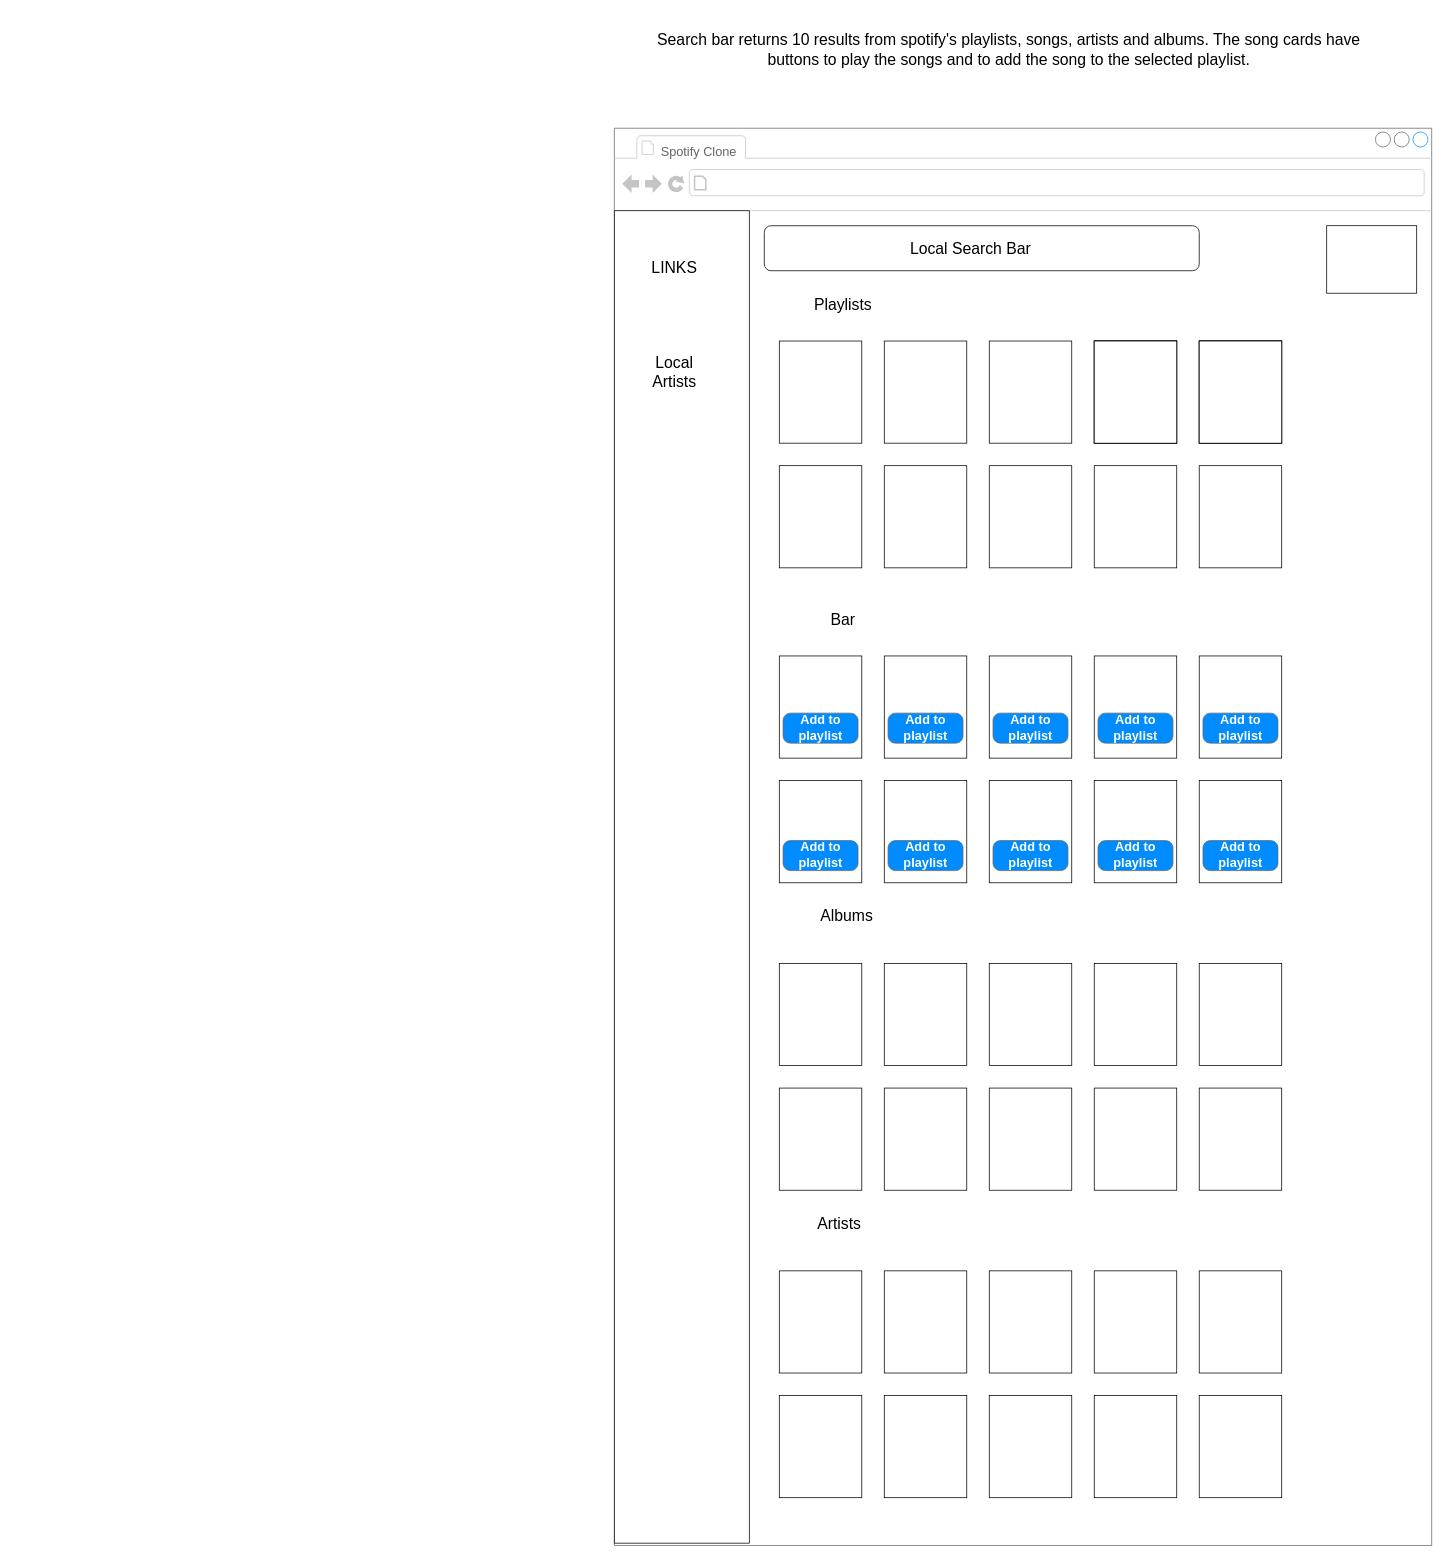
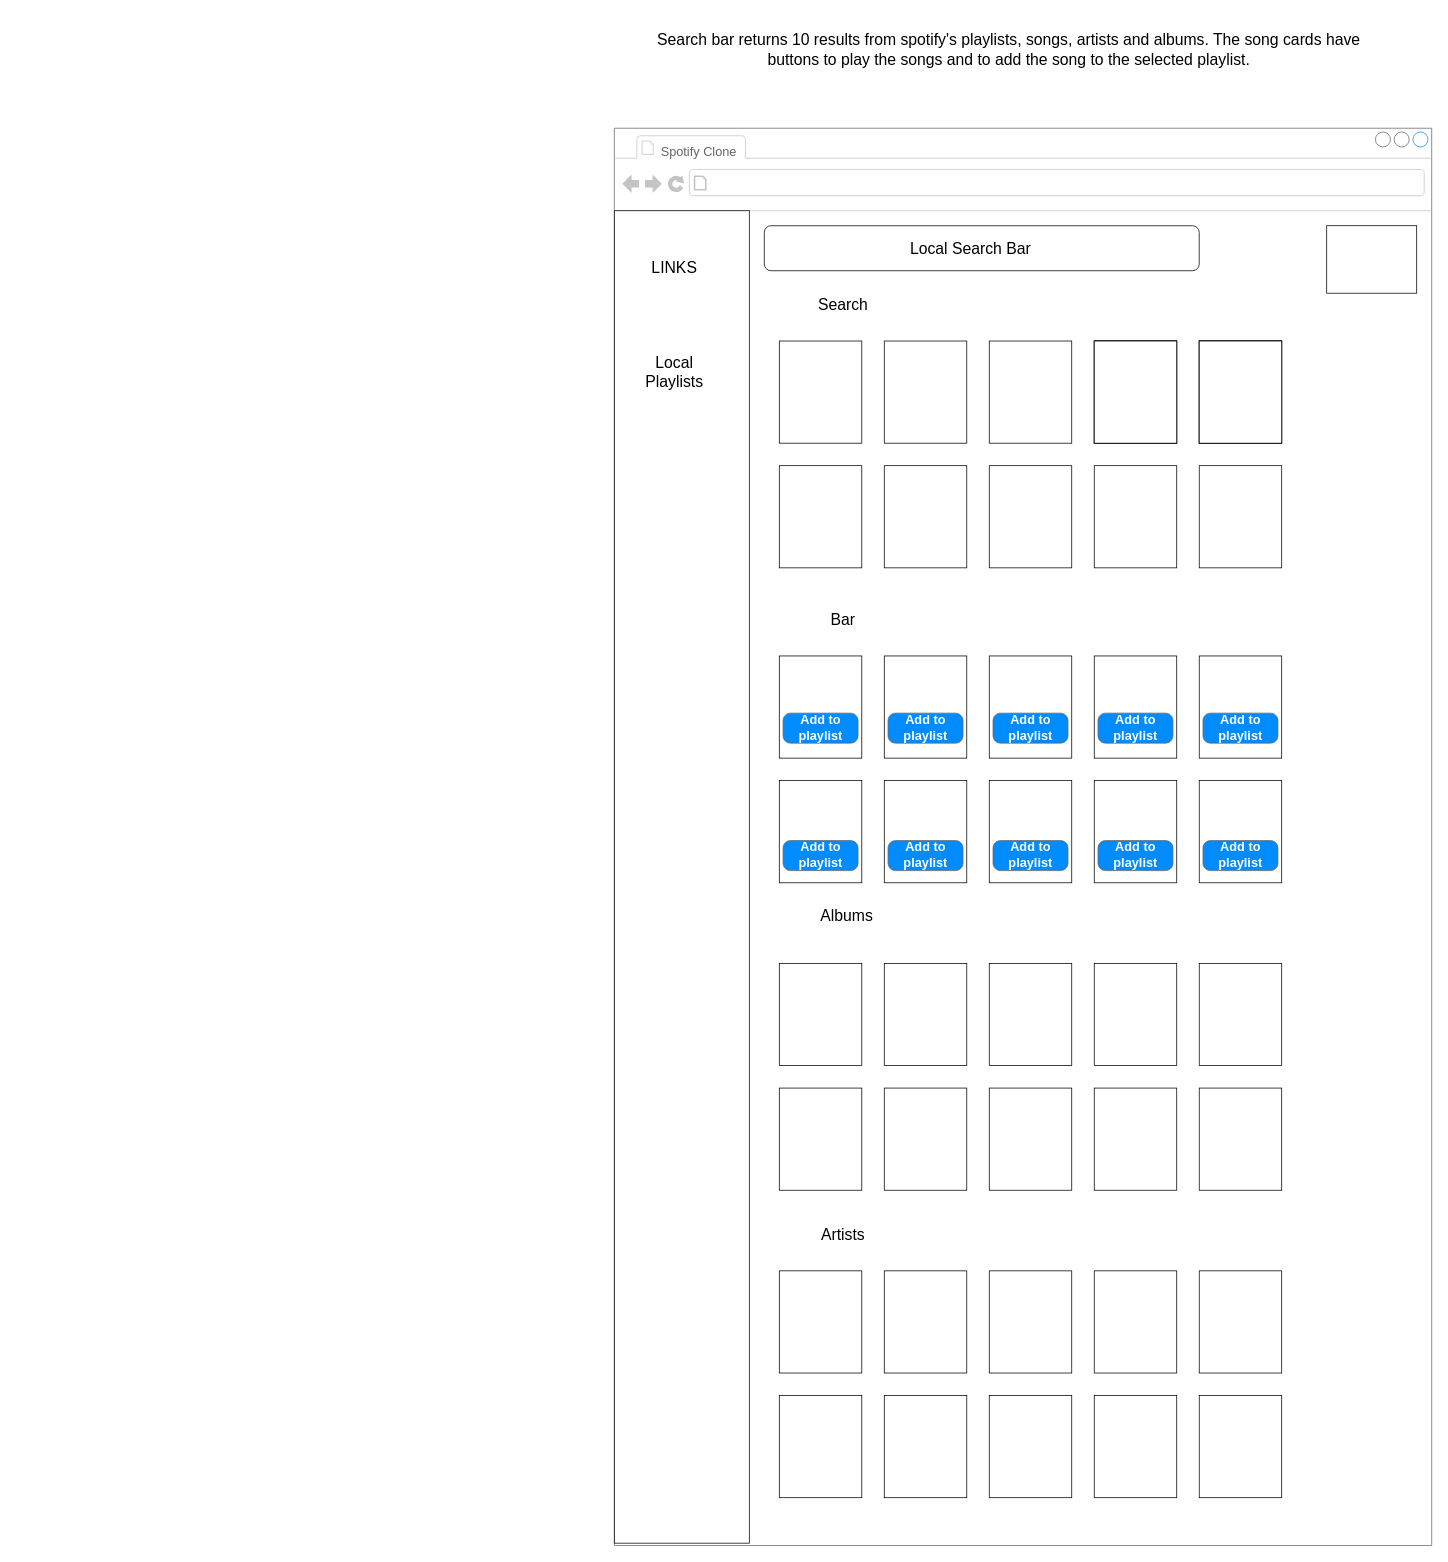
  <mxCell id="0" />
  <mxCell id="1" parent="0" />
  <mxCell id="2" value="" style="strokeWidth=1;shadow=0;dashed=0;align=center;html=1;shape=mxgraph.mockup.containers.browserWindow;rSize=0;strokeColor=#666666;strokeColor2=#008cff;strokeColor3=#c4c4c4;mainText=,;recursiveResize=0;" parent="1" vertex="1"><mxGeometry x="818.75" y="170" width="1090" height="1890" as="geometry" /></mxCell>
  <mxCell id="3" value="Spotify Clone" style="strokeWidth=1;shadow=0;dashed=0;align=center;html=1;shape=mxgraph.mockup.containers.anchor;fontSize=17;fontColor=#666666;align=left;" parent="2" vertex="1"><mxGeometry x="60" y="12" width="175" height="40" as="geometry" /></mxCell>
  <mxCell id="4" value="" style="rounded=0;whiteSpace=wrap;html=1;rotation=90;" parent="2" vertex="1"><mxGeometry x="-798.43" y="908.44" width="1776.87" height="180" as="geometry" /></mxCell>
  <mxCell id="5" value="&lt;font style=&quot;font-size: 21px;&quot;&gt;LINKS&lt;/font&gt;" style="text;html=1;strokeColor=none;fillColor=none;align=center;verticalAlign=middle;whiteSpace=wrap;rounded=0;" parent="2" vertex="1"><mxGeometry x="20" y="130" width="120" height="110" as="geometry" /></mxCell>
- <mxCell id="6" value="&lt;font style=&quot;font-size: 21px;&quot;&gt;Local&lt;br&gt;Artists&lt;br&gt;&lt;/font&gt;" style="text;html=1;strokeColor=none;fillColor=none;align=center;verticalAlign=middle;whiteSpace=wrap;rounded=0;" parent="2" vertex="1"><mxGeometry x="20" y="270" width="120" height="110" as="geometry" /></mxCell>
+ <mxCell id="6" value="&lt;font style=&quot;font-size: 21px;&quot;&gt;Local&lt;br&gt;Playlists&lt;br&gt;&lt;/font&gt;" style="text;html=1;strokeColor=none;fillColor=none;align=center;verticalAlign=middle;whiteSpace=wrap;rounded=0;" parent="2" vertex="1"><mxGeometry x="20" y="270" width="120" height="110" as="geometry" /></mxCell>
  <mxCell id="7" value="" style="rounded=1;whiteSpace=wrap;html=1;fontSize=21;" parent="2" vertex="1"><mxGeometry x="200" y="130" width="580" height="60" as="geometry" /></mxCell>
  <mxCell id="8" value="Local Search Bar" style="text;html=1;strokeColor=none;fillColor=none;align=center;verticalAlign=middle;whiteSpace=wrap;rounded=0;fontSize=21;" parent="2" vertex="1"><mxGeometry x="210" y="145" width="530" height="30" as="geometry" /></mxCell>
  <mxCell id="9" value="" style="rounded=0;whiteSpace=wrap;html=1;fontSize=21;" parent="2" vertex="1"><mxGeometry x="950" y="130" width="120" height="90" as="geometry" /></mxCell>
  <mxCell id="10" value="" style="rounded=0;whiteSpace=wrap;html=1;" parent="2" vertex="1"><mxGeometry x="220" y="283.75" width="110" height="136.25" as="geometry" /></mxCell>
- <mxCell id="11" value="Playlists" style="text;html=1;strokeColor=none;fillColor=none;align=center;verticalAlign=middle;whiteSpace=wrap;rounded=0;fontSize=21;" parent="2" vertex="1"><mxGeometry x="40" y="220" width="530" height="30" as="geometry" /></mxCell>
+ <mxCell id="11" value="Search" style="text;html=1;strokeColor=none;fillColor=none;align=center;verticalAlign=middle;whiteSpace=wrap;rounded=0;fontSize=21;" parent="2" vertex="1"><mxGeometry x="40" y="220" width="530" height="30" as="geometry" /></mxCell>
  <mxCell id="12" value="" style="rounded=0;whiteSpace=wrap;html=1;" parent="2" vertex="1"><mxGeometry x="360" y="283.75" width="110" height="136.25" as="geometry" /></mxCell>
  <mxCell id="13" value="" style="rounded=0;whiteSpace=wrap;html=1;" parent="2" vertex="1"><mxGeometry x="500" y="283.75" width="110" height="136.25" as="geometry" /></mxCell>
  <mxCell id="14" value="" style="rounded=0;whiteSpace=wrap;html=1;" parent="2" vertex="1"><mxGeometry x="640" y="283.75" width="110" height="136.25" as="geometry" /></mxCell>
  <mxCell id="15" value="" style="rounded=0;whiteSpace=wrap;html=1;" parent="2" vertex="1"><mxGeometry x="780" y="283.75" width="110" height="136.25" as="geometry" /></mxCell>
  <mxCell id="16" value="" style="rounded=0;whiteSpace=wrap;html=1;" parent="2" vertex="1"><mxGeometry x="780" y="283.75" width="110" height="136.25" as="geometry" /></mxCell>
  <mxCell id="17" value="" style="rounded=0;whiteSpace=wrap;html=1;" parent="2" vertex="1"><mxGeometry x="640" y="283.75" width="110" height="136.25" as="geometry" /></mxCell>
  <mxCell id="18" value="" style="rounded=0;whiteSpace=wrap;html=1;" parent="2" vertex="1"><mxGeometry x="780" y="283.75" width="110" height="136.25" as="geometry" /></mxCell>
  <mxCell id="19" value="" style="rounded=0;whiteSpace=wrap;html=1;" parent="2" vertex="1"><mxGeometry x="640" y="283.75" width="110" height="136.25" as="geometry" /></mxCell>
  <mxCell id="20" value="" style="rounded=0;whiteSpace=wrap;html=1;" parent="2" vertex="1"><mxGeometry x="780" y="283.75" width="110" height="136.25" as="geometry" /></mxCell>
  <mxCell id="21" value="" style="rounded=0;whiteSpace=wrap;html=1;" parent="2" vertex="1"><mxGeometry x="640" y="283.75" width="110" height="136.25" as="geometry" /></mxCell>
  <mxCell id="22" value="" style="rounded=0;whiteSpace=wrap;html=1;" parent="2" vertex="1"><mxGeometry x="220" y="450" width="110" height="136.25" as="geometry" /></mxCell>
  <mxCell id="23" value="" style="rounded=0;whiteSpace=wrap;html=1;" parent="2" vertex="1"><mxGeometry x="360" y="450" width="110" height="136.25" as="geometry" /></mxCell>
  <mxCell id="24" value="" style="rounded=0;whiteSpace=wrap;html=1;" parent="2" vertex="1"><mxGeometry x="500" y="450" width="110" height="136.25" as="geometry" /></mxCell>
  <mxCell id="25" value="" style="rounded=0;whiteSpace=wrap;html=1;" parent="2" vertex="1"><mxGeometry x="780" y="450" width="110" height="136.25" as="geometry" /></mxCell>
  <mxCell id="26" value="" style="rounded=0;whiteSpace=wrap;html=1;" parent="2" vertex="1"><mxGeometry x="640" y="450" width="110" height="136.25" as="geometry" /></mxCell>
  <mxCell id="27" value="" style="rounded=0;whiteSpace=wrap;html=1;" parent="2" vertex="1"><mxGeometry x="220" y="703.75" width="110" height="136.25" as="geometry" /></mxCell>
  <mxCell id="28" value="Bar" style="text;html=1;strokeColor=none;fillColor=none;align=center;verticalAlign=middle;whiteSpace=wrap;rounded=0;fontSize=21;" parent="2" vertex="1"><mxGeometry x="40" y="640" width="530" height="30" as="geometry" /></mxCell>
  <mxCell id="29" value="" style="rounded=0;whiteSpace=wrap;html=1;" parent="2" vertex="1"><mxGeometry x="360" y="703.75" width="110" height="136.25" as="geometry" /></mxCell>
  <mxCell id="30" value="" style="rounded=0;whiteSpace=wrap;html=1;" parent="2" vertex="1"><mxGeometry x="500" y="703.75" width="110" height="136.25" as="geometry" /></mxCell>
  <mxCell id="31" value="" style="rounded=0;whiteSpace=wrap;html=1;" parent="2" vertex="1"><mxGeometry x="780" y="703.75" width="110" height="136.25" as="geometry" /></mxCell>
  <mxCell id="32" value="" style="rounded=0;whiteSpace=wrap;html=1;" parent="2" vertex="1"><mxGeometry x="640" y="703.75" width="110" height="136.25" as="geometry" /></mxCell>
  <mxCell id="33" value="" style="rounded=0;whiteSpace=wrap;html=1;" parent="2" vertex="1"><mxGeometry x="220" y="870" width="110" height="136.25" as="geometry" /></mxCell>
  <mxCell id="34" value="" style="rounded=0;whiteSpace=wrap;html=1;" parent="2" vertex="1"><mxGeometry x="360" y="870" width="110" height="136.25" as="geometry" /></mxCell>
  <mxCell id="35" value="" style="rounded=0;whiteSpace=wrap;html=1;" parent="2" vertex="1"><mxGeometry x="500" y="870" width="110" height="136.25" as="geometry" /></mxCell>
  <mxCell id="36" value="" style="rounded=0;whiteSpace=wrap;html=1;" parent="2" vertex="1"><mxGeometry x="780" y="870" width="110" height="136.25" as="geometry" /></mxCell>
  <mxCell id="37" value="" style="rounded=0;whiteSpace=wrap;html=1;" parent="2" vertex="1"><mxGeometry x="640" y="870" width="110" height="136.25" as="geometry" /></mxCell>
  <mxCell id="38" value="" style="rounded=0;whiteSpace=wrap;html=1;" parent="2" vertex="1"><mxGeometry x="220" y="1113.75" width="110" height="136.25" as="geometry" /></mxCell>
  <mxCell id="39" value="Albums" style="text;html=1;strokeColor=none;fillColor=none;align=center;verticalAlign=middle;whiteSpace=wrap;rounded=0;fontSize=21;" parent="2" vertex="1"><mxGeometry x="45" y="1035" width="530" height="30" as="geometry" /></mxCell>
  <mxCell id="40" value="" style="rounded=0;whiteSpace=wrap;html=1;" parent="2" vertex="1"><mxGeometry x="360" y="1113.75" width="110" height="136.25" as="geometry" /></mxCell>
  <mxCell id="41" value="" style="rounded=0;whiteSpace=wrap;html=1;" parent="2" vertex="1"><mxGeometry x="500" y="1113.75" width="110" height="136.25" as="geometry" /></mxCell>
  <mxCell id="42" value="" style="rounded=0;whiteSpace=wrap;html=1;" parent="2" vertex="1"><mxGeometry x="780" y="1113.75" width="110" height="136.25" as="geometry" /></mxCell>
  <mxCell id="43" value="" style="rounded=0;whiteSpace=wrap;html=1;" parent="2" vertex="1"><mxGeometry x="640" y="1113.75" width="110" height="136.25" as="geometry" /></mxCell>
  <mxCell id="44" value="" style="rounded=0;whiteSpace=wrap;html=1;" parent="2" vertex="1"><mxGeometry x="220" y="1280" width="110" height="136.25" as="geometry" /></mxCell>
  <mxCell id="45" value="" style="rounded=0;whiteSpace=wrap;html=1;" parent="2" vertex="1"><mxGeometry x="360" y="1280" width="110" height="136.25" as="geometry" /></mxCell>
  <mxCell id="46" value="" style="rounded=0;whiteSpace=wrap;html=1;" parent="2" vertex="1"><mxGeometry x="500" y="1280" width="110" height="136.25" as="geometry" /></mxCell>
  <mxCell id="47" value="" style="rounded=0;whiteSpace=wrap;html=1;" parent="2" vertex="1"><mxGeometry x="780" y="1280" width="110" height="136.25" as="geometry" /></mxCell>
  <mxCell id="48" value="" style="rounded=0;whiteSpace=wrap;html=1;" parent="2" vertex="1"><mxGeometry x="640" y="1280" width="110" height="136.25" as="geometry" /></mxCell>
  <mxCell id="49" value="" style="rounded=0;whiteSpace=wrap;html=1;" parent="2" vertex="1"><mxGeometry x="220" y="1523.75" width="110" height="136.25" as="geometry" /></mxCell>
- <mxCell id="50" value="Artists" style="text;html=1;strokeColor=none;fillColor=none;align=center;verticalAlign=middle;whiteSpace=wrap;rounded=0;fontSize=21;" parent="2" vertex="1"><mxGeometry x="35" y="1445" width="530" height="30" as="geometry" /></mxCell>
+ <mxCell id="50" value="Artists" style="text;html=1;strokeColor=none;fillColor=none;align=center;verticalAlign=middle;whiteSpace=wrap;rounded=0;fontSize=21;" parent="2" vertex="1"><mxGeometry x="40" y="1460" width="530" height="30" as="geometry" /></mxCell>
  <mxCell id="51" value="" style="rounded=0;whiteSpace=wrap;html=1;" parent="2" vertex="1"><mxGeometry x="360" y="1523.75" width="110" height="136.25" as="geometry" /></mxCell>
  <mxCell id="52" value="" style="rounded=0;whiteSpace=wrap;html=1;" parent="2" vertex="1"><mxGeometry x="500" y="1523.75" width="110" height="136.25" as="geometry" /></mxCell>
  <mxCell id="53" value="" style="rounded=0;whiteSpace=wrap;html=1;" parent="2" vertex="1"><mxGeometry x="780" y="1523.75" width="110" height="136.25" as="geometry" /></mxCell>
  <mxCell id="54" value="" style="rounded=0;whiteSpace=wrap;html=1;" parent="2" vertex="1"><mxGeometry x="640" y="1523.75" width="110" height="136.25" as="geometry" /></mxCell>
  <mxCell id="55" value="" style="rounded=0;whiteSpace=wrap;html=1;" parent="2" vertex="1"><mxGeometry x="220" y="1690" width="110" height="136.25" as="geometry" /></mxCell>
  <mxCell id="56" value="" style="rounded=0;whiteSpace=wrap;html=1;" parent="2" vertex="1"><mxGeometry x="360" y="1690" width="110" height="136.25" as="geometry" /></mxCell>
  <mxCell id="57" value="" style="rounded=0;whiteSpace=wrap;html=1;" parent="2" vertex="1"><mxGeometry x="500" y="1690" width="110" height="136.25" as="geometry" /></mxCell>
  <mxCell id="58" value="" style="rounded=0;whiteSpace=wrap;html=1;" parent="2" vertex="1"><mxGeometry x="780" y="1690" width="110" height="136.25" as="geometry" /></mxCell>
  <mxCell id="59" value="" style="rounded=0;whiteSpace=wrap;html=1;" parent="2" vertex="1"><mxGeometry x="640" y="1690" width="110" height="136.25" as="geometry" /></mxCell>
  <mxCell id="60" value="Add to playlist" style="strokeWidth=1;shadow=0;dashed=0;align=center;html=1;shape=mxgraph.mockup.buttons.button;strokeColor=#666666;fontColor=#ffffff;mainText=;buttonStyle=round;fontSize=17;fontStyle=1;fillColor=#008cff;whiteSpace=wrap;" parent="2" vertex="1"><mxGeometry x="225" y="780" width="100" height="40" as="geometry" /></mxCell>
  <mxCell id="61" value="Add to playlist" style="strokeWidth=1;shadow=0;dashed=0;align=center;html=1;shape=mxgraph.mockup.buttons.button;strokeColor=#666666;fontColor=#ffffff;mainText=;buttonStyle=round;fontSize=17;fontStyle=1;fillColor=#008cff;whiteSpace=wrap;" parent="2" vertex="1"><mxGeometry x="365" y="780" width="100" height="40" as="geometry" /></mxCell>
  <mxCell id="62" value="Add to playlist" style="strokeWidth=1;shadow=0;dashed=0;align=center;html=1;shape=mxgraph.mockup.buttons.button;strokeColor=#666666;fontColor=#ffffff;mainText=;buttonStyle=round;fontSize=17;fontStyle=1;fillColor=#008cff;whiteSpace=wrap;" parent="2" vertex="1"><mxGeometry x="225" y="950" width="100" height="40" as="geometry" /></mxCell>
  <mxCell id="63" value="Add to playlist" style="strokeWidth=1;shadow=0;dashed=0;align=center;html=1;shape=mxgraph.mockup.buttons.button;strokeColor=#666666;fontColor=#ffffff;mainText=;buttonStyle=round;fontSize=17;fontStyle=1;fillColor=#008cff;whiteSpace=wrap;" parent="2" vertex="1"><mxGeometry x="365" y="950" width="100" height="40" as="geometry" /></mxCell>
  <mxCell id="64" value="Add to playlist" style="strokeWidth=1;shadow=0;dashed=0;align=center;html=1;shape=mxgraph.mockup.buttons.button;strokeColor=#666666;fontColor=#ffffff;mainText=;buttonStyle=round;fontSize=17;fontStyle=1;fillColor=#008cff;whiteSpace=wrap;" parent="2" vertex="1"><mxGeometry x="505" y="950" width="100" height="40" as="geometry" /></mxCell>
  <mxCell id="65" value="Add to playlist" style="strokeWidth=1;shadow=0;dashed=0;align=center;html=1;shape=mxgraph.mockup.buttons.button;strokeColor=#666666;fontColor=#ffffff;mainText=;buttonStyle=round;fontSize=17;fontStyle=1;fillColor=#008cff;whiteSpace=wrap;" parent="2" vertex="1"><mxGeometry x="505" y="780" width="100" height="40" as="geometry" /></mxCell>
  <mxCell id="66" value="Add to playlist" style="strokeWidth=1;shadow=0;dashed=0;align=center;html=1;shape=mxgraph.mockup.buttons.button;strokeColor=#666666;fontColor=#ffffff;mainText=;buttonStyle=round;fontSize=17;fontStyle=1;fillColor=#008cff;whiteSpace=wrap;" parent="2" vertex="1"><mxGeometry x="645" y="780" width="100" height="40" as="geometry" /></mxCell>
  <mxCell id="67" value="Add to playlist" style="strokeWidth=1;shadow=0;dashed=0;align=center;html=1;shape=mxgraph.mockup.buttons.button;strokeColor=#666666;fontColor=#ffffff;mainText=;buttonStyle=round;fontSize=17;fontStyle=1;fillColor=#008cff;whiteSpace=wrap;" parent="2" vertex="1"><mxGeometry x="645" y="950" width="100" height="40" as="geometry" /></mxCell>
  <mxCell id="68" value="Add to playlist" style="strokeWidth=1;shadow=0;dashed=0;align=center;html=1;shape=mxgraph.mockup.buttons.button;strokeColor=#666666;fontColor=#ffffff;mainText=;buttonStyle=round;fontSize=17;fontStyle=1;fillColor=#008cff;whiteSpace=wrap;" parent="2" vertex="1"><mxGeometry x="785" y="950" width="100" height="40" as="geometry" /></mxCell>
  <mxCell id="69" value="Add to playlist" style="strokeWidth=1;shadow=0;dashed=0;align=center;html=1;shape=mxgraph.mockup.buttons.button;strokeColor=#666666;fontColor=#ffffff;mainText=;buttonStyle=round;fontSize=17;fontStyle=1;fillColor=#008cff;whiteSpace=wrap;" parent="2" vertex="1"><mxGeometry x="785" y="780" width="100" height="40" as="geometry" /></mxCell>
  <mxCell id="70" value="&lt;font style=&quot;font-size: 21px;&quot;&gt;Search bar returns 10 results from spotify's playlists, songs, artists and albums. The song cards have buttons to play the songs and to add the song to the selected playlist.&lt;/font&gt;" style="text;html=1;strokeColor=none;fillColor=none;align=center;verticalAlign=middle;whiteSpace=wrap;rounded=0;" parent="1" vertex="1"><mxGeometry x="875" y="20" width="940" height="90" as="geometry" /></mxCell>
